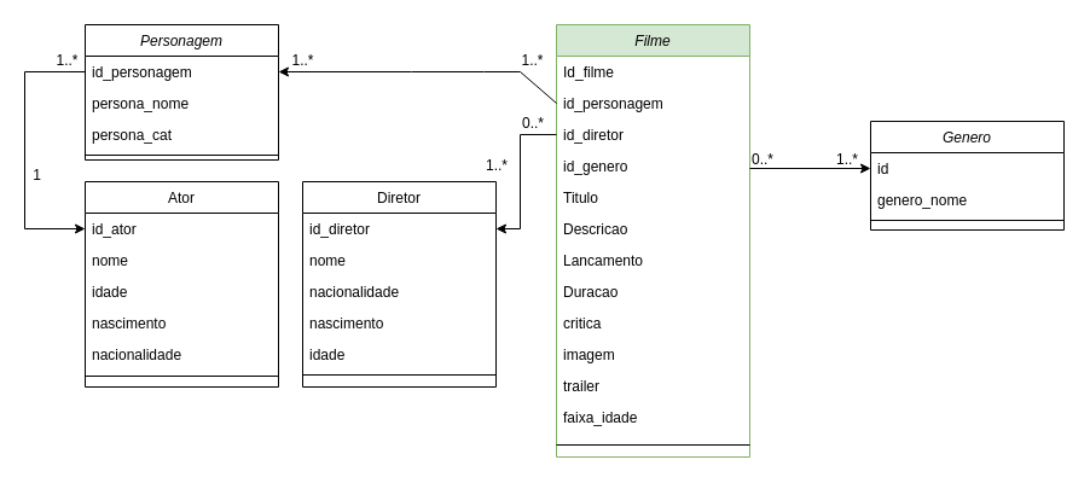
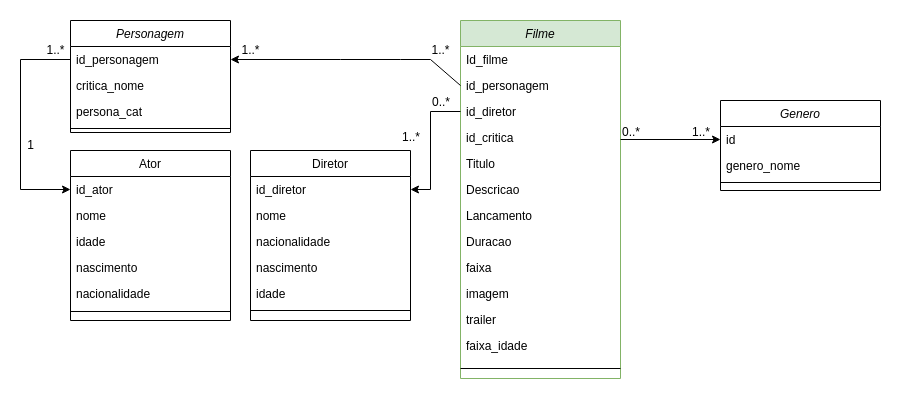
  <mxCell id="0" />
  <mxCell id="1" parent="0" />
  <mxCell id="2" value="Filme" style="swimlane;fontStyle=2;align=center;verticalAlign=top;childLayout=stackLayout;horizontal=1;startSize=26;horizontalStack=0;resizeParent=1;resizeLast=0;collapsible=1;marginBottom=0;rounded=0;shadow=0;strokeWidth=1;fillColor=#d5e8d4;strokeColor=#82b366;" parent="1" vertex="1"><mxGeometry x="460" y="20" width="160" height="358" as="geometry"><mxRectangle x="220" y="120" width="160" height="26" as="alternateBounds" /></mxGeometry></mxCell>
  <mxCell id="3" value="Id_filme" style="text;align=left;verticalAlign=top;spacingLeft=4;spacingRight=4;overflow=hidden;rotatable=0;points=[[0,0.5],[1,0.5]];portConstraint=eastwest;" parent="2" vertex="1"><mxGeometry y="26" width="160" height="26" as="geometry" /></mxCell>
  <mxCell id="4" value="id_personagem" style="text;align=left;verticalAlign=top;spacingLeft=4;spacingRight=4;overflow=hidden;rotatable=0;points=[[0,0.5],[1,0.5]];portConstraint=eastwest;rounded=0;shadow=0;html=0;" parent="2" vertex="1"><mxGeometry y="52" width="160" height="26" as="geometry" /></mxCell>
  <mxCell id="5" value="id_diretor" style="text;align=left;verticalAlign=top;spacingLeft=4;spacingRight=4;overflow=hidden;rotatable=0;points=[[0,0.5],[1,0.5]];portConstraint=eastwest;rounded=0;shadow=0;html=0;" parent="2" vertex="1"><mxGeometry y="78" width="160" height="26" as="geometry" /></mxCell>
- <mxCell id="6" value="id_genero" style="text;align=left;verticalAlign=top;spacingLeft=4;spacingRight=4;overflow=hidden;rotatable=0;points=[[0,0.5],[1,0.5]];portConstraint=eastwest;rounded=0;shadow=0;html=0;" parent="2" vertex="1"><mxGeometry y="104" width="160" height="26" as="geometry" /></mxCell>
+ <mxCell id="6" value="id_critica" style="text;align=left;verticalAlign=top;spacingLeft=4;spacingRight=4;overflow=hidden;rotatable=0;points=[[0,0.5],[1,0.5]];portConstraint=eastwest;rounded=0;shadow=0;html=0;" parent="2" vertex="1"><mxGeometry y="104" width="160" height="26" as="geometry" /></mxCell>
  <mxCell id="7" value="Titulo" style="text;align=left;verticalAlign=top;spacingLeft=4;spacingRight=4;overflow=hidden;rotatable=0;points=[[0,0.5],[1,0.5]];portConstraint=eastwest;rounded=0;shadow=0;html=0;" parent="2" vertex="1"><mxGeometry y="130" width="160" height="26" as="geometry" /></mxCell>
  <mxCell id="8" value="Descricao" style="text;align=left;verticalAlign=top;spacingLeft=4;spacingRight=4;overflow=hidden;rotatable=0;points=[[0,0.5],[1,0.5]];portConstraint=eastwest;rounded=0;shadow=0;html=0;" parent="2" vertex="1"><mxGeometry y="156" width="160" height="26" as="geometry" /></mxCell>
  <mxCell id="9" value="Lancamento" style="text;align=left;verticalAlign=top;spacingLeft=4;spacingRight=4;overflow=hidden;rotatable=0;points=[[0,0.5],[1,0.5]];portConstraint=eastwest;rounded=0;shadow=0;html=0;" parent="2" vertex="1"><mxGeometry y="182" width="160" height="26" as="geometry" /></mxCell>
  <mxCell id="10" value="Duracao" style="text;align=left;verticalAlign=top;spacingLeft=4;spacingRight=4;overflow=hidden;rotatable=0;points=[[0,0.5],[1,0.5]];portConstraint=eastwest;rounded=0;shadow=0;html=0;" parent="2" vertex="1"><mxGeometry y="208" width="160" height="26" as="geometry" /></mxCell>
- <mxCell id="11" value="critica" style="text;align=left;verticalAlign=top;spacingLeft=4;spacingRight=4;overflow=hidden;rotatable=0;points=[[0,0.5],[1,0.5]];portConstraint=eastwest;rounded=0;shadow=0;html=0;" parent="2" vertex="1"><mxGeometry y="234" width="160" height="26" as="geometry" /></mxCell>
+ <mxCell id="11" value="faixa" style="text;align=left;verticalAlign=top;spacingLeft=4;spacingRight=4;overflow=hidden;rotatable=0;points=[[0,0.5],[1,0.5]];portConstraint=eastwest;rounded=0;shadow=0;html=0;" parent="2" vertex="1"><mxGeometry y="234" width="160" height="26" as="geometry" /></mxCell>
  <mxCell id="12" value="imagem" style="text;align=left;verticalAlign=top;spacingLeft=4;spacingRight=4;overflow=hidden;rotatable=0;points=[[0,0.5],[1,0.5]];portConstraint=eastwest;rounded=0;shadow=0;html=0;" parent="2" vertex="1"><mxGeometry y="260" width="160" height="26" as="geometry" /></mxCell>
  <mxCell id="13" value="trailer" style="text;align=left;verticalAlign=top;spacingLeft=4;spacingRight=4;overflow=hidden;rotatable=0;points=[[0,0.5],[1,0.5]];portConstraint=eastwest;rounded=0;shadow=0;html=0;" parent="2" vertex="1"><mxGeometry y="286" width="160" height="26" as="geometry" /></mxCell>
  <mxCell id="14" value="faixa_idade" style="text;align=left;verticalAlign=top;spacingLeft=4;spacingRight=4;overflow=hidden;rotatable=0;points=[[0,0.5],[1,0.5]];portConstraint=eastwest;rounded=0;shadow=0;html=0;" parent="2" vertex="1"><mxGeometry y="312" width="160" height="26" as="geometry" /></mxCell>
  <mxCell id="15" value="" style="line;html=1;strokeWidth=1;align=left;verticalAlign=middle;spacingTop=-1;spacingLeft=3;spacingRight=3;rotatable=0;labelPosition=right;points=[];portConstraint=eastwest;" parent="2" vertex="1"><mxGeometry y="338" width="160" height="20" as="geometry" /></mxCell>
  <mxCell id="16" value="Personagem" style="swimlane;fontStyle=2;align=center;verticalAlign=top;childLayout=stackLayout;horizontal=1;startSize=26;horizontalStack=0;resizeParent=1;resizeLast=0;collapsible=1;marginBottom=0;rounded=0;shadow=0;strokeWidth=1;" parent="1" vertex="1"><mxGeometry x="70" y="20" width="160" height="112" as="geometry"><mxRectangle x="230" y="140" width="160" height="26" as="alternateBounds" /></mxGeometry></mxCell>
  <mxCell id="17" value="id_personagem" style="text;align=left;verticalAlign=top;spacingLeft=4;spacingRight=4;overflow=hidden;rotatable=0;points=[[0,0.5],[1,0.5]];portConstraint=eastwest;" parent="16" vertex="1"><mxGeometry y="26" width="160" height="26" as="geometry" /></mxCell>
- <mxCell id="18" value="persona_nome" style="text;align=left;verticalAlign=top;spacingLeft=4;spacingRight=4;overflow=hidden;rotatable=0;points=[[0,0.5],[1,0.5]];portConstraint=eastwest;rounded=0;shadow=0;html=0;" parent="16" vertex="1"><mxGeometry y="52" width="160" height="26" as="geometry" /></mxCell>
+ <mxCell id="18" value="critica_nome" style="text;align=left;verticalAlign=top;spacingLeft=4;spacingRight=4;overflow=hidden;rotatable=0;points=[[0,0.5],[1,0.5]];portConstraint=eastwest;rounded=0;shadow=0;html=0;" parent="16" vertex="1"><mxGeometry y="52" width="160" height="26" as="geometry" /></mxCell>
  <mxCell id="19" value="persona_cat" style="text;align=left;verticalAlign=top;spacingLeft=4;spacingRight=4;overflow=hidden;rotatable=0;points=[[0,0.5],[1,0.5]];portConstraint=eastwest;rounded=0;shadow=0;html=0;" parent="16" vertex="1"><mxGeometry y="78" width="160" height="26" as="geometry" /></mxCell>
  <mxCell id="20" value="" style="line;html=1;strokeWidth=1;align=left;verticalAlign=middle;spacingTop=-1;spacingLeft=3;spacingRight=3;rotatable=0;labelPosition=right;points=[];portConstraint=eastwest;" parent="16" vertex="1"><mxGeometry y="104" width="160" height="8" as="geometry" /></mxCell>
  <mxCell id="21" value="1..*" style="resizable=0;align=left;verticalAlign=bottom;labelBackgroundColor=none;fontSize=12;" parent="1" connectable="0" vertex="1"><mxGeometry x="400" y="145" as="geometry" /></mxCell>
  <mxCell id="22" style="edgeStyle=none;rounded=0;orthogonalLoop=1;jettySize=auto;html=1;entryX=0;entryY=0.5;entryDx=0;entryDy=0;" parent="1" target="43" edge="1"><mxGeometry relative="1" as="geometry"><mxPoint x="620" y="139" as="sourcePoint" /></mxGeometry></mxCell>
  <mxCell id="23" value="Diretor" style="swimlane;fontStyle=0;align=center;verticalAlign=top;childLayout=stackLayout;horizontal=1;startSize=26;horizontalStack=0;resizeParent=1;resizeLast=0;collapsible=1;marginBottom=0;rounded=0;shadow=0;strokeWidth=1;" parent="1" vertex="1"><mxGeometry x="250" y="150" width="160" height="170" as="geometry"><mxRectangle x="340" y="380" width="170" height="26" as="alternateBounds" /></mxGeometry></mxCell>
  <mxCell id="24" value="id_diretor" style="text;align=left;verticalAlign=top;spacingLeft=4;spacingRight=4;overflow=hidden;rotatable=0;points=[[0,0.5],[1,0.5]];portConstraint=eastwest;" parent="23" vertex="1"><mxGeometry y="26" width="160" height="26" as="geometry" /></mxCell>
  <mxCell id="25" value="nome" style="text;align=left;verticalAlign=top;spacingLeft=4;spacingRight=4;overflow=hidden;rotatable=0;points=[[0,0.5],[1,0.5]];portConstraint=eastwest;" parent="23" vertex="1"><mxGeometry y="52" width="160" height="26" as="geometry" /></mxCell>
  <mxCell id="26" value="nacionalidade" style="text;align=left;verticalAlign=top;spacingLeft=4;spacingRight=4;overflow=hidden;rotatable=0;points=[[0,0.5],[1,0.5]];portConstraint=eastwest;rounded=0;shadow=0;html=0;" parent="23" vertex="1"><mxGeometry y="78" width="160" height="26" as="geometry" /></mxCell>
  <mxCell id="27" value="nascimento" style="text;align=left;verticalAlign=top;spacingLeft=4;spacingRight=4;overflow=hidden;rotatable=0;points=[[0,0.5],[1,0.5]];portConstraint=eastwest;rounded=0;shadow=0;html=0;" parent="23" vertex="1"><mxGeometry y="104" width="160" height="26" as="geometry" /></mxCell>
  <mxCell id="28" value="idade" style="text;align=left;verticalAlign=top;spacingLeft=4;spacingRight=4;overflow=hidden;rotatable=0;points=[[0,0.5],[1,0.5]];portConstraint=eastwest;rounded=0;shadow=0;html=0;" parent="23" vertex="1"><mxGeometry y="130" width="160" height="26" as="geometry" /></mxCell>
  <mxCell id="29" value="" style="line;html=1;strokeWidth=1;align=left;verticalAlign=middle;spacingTop=-1;spacingLeft=3;spacingRight=3;rotatable=0;labelPosition=right;points=[];portConstraint=eastwest;" parent="23" vertex="1"><mxGeometry y="156" width="160" height="8" as="geometry" /></mxCell>
  <mxCell id="30" style="edgeStyle=none;rounded=0;orthogonalLoop=1;jettySize=auto;html=1;exitX=0;exitY=0.5;exitDx=0;exitDy=0;entryX=0;entryY=0.5;entryDx=0;entryDy=0;" parent="1" source="17" target="32" edge="1"><mxGeometry relative="1" as="geometry"><Array as="points"><mxPoint x="20" y="59" /><mxPoint x="20" y="189" /></Array></mxGeometry></mxCell>
  <mxCell id="31" value="Ator" style="swimlane;fontStyle=0;align=center;verticalAlign=top;childLayout=stackLayout;horizontal=1;startSize=26;horizontalStack=0;resizeParent=1;resizeLast=0;collapsible=1;marginBottom=0;rounded=0;shadow=0;strokeWidth=1;" parent="1" vertex="1"><mxGeometry x="70" y="150" width="160" height="170" as="geometry"><mxRectangle x="130" y="380" width="160" height="26" as="alternateBounds" /></mxGeometry></mxCell>
  <mxCell id="32" value="id_ator" style="text;align=left;verticalAlign=top;spacingLeft=4;spacingRight=4;overflow=hidden;rotatable=0;points=[[0,0.5],[1,0.5]];portConstraint=eastwest;" parent="31" vertex="1"><mxGeometry y="26" width="160" height="26" as="geometry" /></mxCell>
  <mxCell id="33" value="nome" style="text;align=left;verticalAlign=top;spacingLeft=4;spacingRight=4;overflow=hidden;rotatable=0;points=[[0,0.5],[1,0.5]];portConstraint=eastwest;" parent="31" vertex="1"><mxGeometry y="52" width="160" height="26" as="geometry" /></mxCell>
  <mxCell id="34" value="idade" style="text;align=left;verticalAlign=top;spacingLeft=4;spacingRight=4;overflow=hidden;rotatable=0;points=[[0,0.5],[1,0.5]];portConstraint=eastwest;rounded=0;shadow=0;html=0;" parent="31" vertex="1"><mxGeometry y="78" width="160" height="26" as="geometry" /></mxCell>
  <mxCell id="35" value="nascimento" style="text;align=left;verticalAlign=top;spacingLeft=4;spacingRight=4;overflow=hidden;rotatable=0;points=[[0,0.5],[1,0.5]];portConstraint=eastwest;rounded=0;shadow=0;html=0;" parent="31" vertex="1"><mxGeometry y="104" width="160" height="26" as="geometry" /></mxCell>
  <mxCell id="36" value="nacionalidade" style="text;align=left;verticalAlign=top;spacingLeft=4;spacingRight=4;overflow=hidden;rotatable=0;points=[[0,0.5],[1,0.5]];portConstraint=eastwest;rounded=0;shadow=0;html=0;" parent="31" vertex="1"><mxGeometry y="130" width="160" height="26" as="geometry" /></mxCell>
  <mxCell id="37" value="" style="line;html=1;strokeWidth=1;align=left;verticalAlign=middle;spacingTop=-1;spacingLeft=3;spacingRight=3;rotatable=0;labelPosition=right;points=[];portConstraint=eastwest;" parent="31" vertex="1"><mxGeometry y="156" width="160" height="10" as="geometry" /></mxCell>
  <mxCell id="38" style="edgeStyle=none;rounded=0;orthogonalLoop=1;jettySize=auto;html=1;exitX=0;exitY=0.5;exitDx=0;exitDy=0;entryX=1;entryY=0.5;entryDx=0;entryDy=0;" parent="1" source="5" target="24" edge="1"><mxGeometry relative="1" as="geometry"><Array as="points"><mxPoint x="430" y="111" /><mxPoint x="430" y="189" /></Array></mxGeometry></mxCell>
  <mxCell id="39" style="edgeStyle=none;rounded=0;orthogonalLoop=1;jettySize=auto;html=1;exitX=0;exitY=0.5;exitDx=0;exitDy=0;entryX=1;entryY=0.5;entryDx=0;entryDy=0;" parent="1" source="4" target="17" edge="1"><mxGeometry relative="1" as="geometry"><Array as="points"><mxPoint x="430" y="59" /><mxPoint x="400" y="59" /><mxPoint x="340" y="59" /></Array></mxGeometry></mxCell>
  <mxCell id="40" value="1..*" style="text;html=1;resizable=0;autosize=1;align=center;verticalAlign=middle;points=[];fillColor=none;strokeColor=none;rounded=0;shadow=0;" parent="1" vertex="1"><mxGeometry x="425" y="40" width="30" height="20" as="geometry" /></mxCell>
  <mxCell id="41" value="1..*" style="text;html=1;resizable=0;autosize=1;align=center;verticalAlign=middle;points=[];fillColor=none;strokeColor=none;rounded=0;shadow=0;" parent="1" vertex="1"><mxGeometry x="235" y="40" width="30" height="20" as="geometry" /></mxCell>
  <mxCell id="42" value="Genero" style="swimlane;fontStyle=2;align=center;verticalAlign=top;childLayout=stackLayout;horizontal=1;startSize=26;horizontalStack=0;resizeParent=1;resizeLast=0;collapsible=1;marginBottom=0;rounded=0;shadow=0;strokeWidth=1;" parent="1" vertex="1"><mxGeometry x="720" y="100" width="160" height="90" as="geometry"><mxRectangle x="230" y="140" width="160" height="26" as="alternateBounds" /></mxGeometry></mxCell>
  <mxCell id="43" value="id" style="text;align=left;verticalAlign=top;spacingLeft=4;spacingRight=4;overflow=hidden;rotatable=0;points=[[0,0.5],[1,0.5]];portConstraint=eastwest;" parent="42" vertex="1"><mxGeometry y="26" width="160" height="26" as="geometry" /></mxCell>
  <mxCell id="44" value="genero_nome" style="text;align=left;verticalAlign=top;spacingLeft=4;spacingRight=4;overflow=hidden;rotatable=0;points=[[0,0.5],[1,0.5]];portConstraint=eastwest;rounded=0;shadow=0;html=0;" parent="42" vertex="1"><mxGeometry y="52" width="160" height="26" as="geometry" /></mxCell>
  <mxCell id="45" value="" style="line;html=1;strokeWidth=1;align=left;verticalAlign=middle;spacingTop=-1;spacingLeft=3;spacingRight=3;rotatable=0;labelPosition=right;points=[];portConstraint=eastwest;" parent="42" vertex="1"><mxGeometry y="78" width="160" height="8" as="geometry" /></mxCell>
  <mxCell id="46" value="0..*" style="resizable=0;align=left;verticalAlign=bottom;labelBackgroundColor=none;fontSize=12;" connectable="0" vertex="1" parent="1"><mxGeometry x="430" y="110" as="geometry" /></mxCell>
  <mxCell id="47" value="0..*" style="resizable=0;align=left;verticalAlign=bottom;labelBackgroundColor=none;fontSize=12;" connectable="0" vertex="1" parent="1"><mxGeometry x="620" y="140" as="geometry" /></mxCell>
  <mxCell id="48" value="1..*" style="resizable=0;align=left;verticalAlign=bottom;labelBackgroundColor=none;fontSize=12;" connectable="0" vertex="1" parent="1"><mxGeometry x="690" y="140" as="geometry" /></mxCell>
  <mxCell id="49" value="1..*" style="text;html=1;resizable=0;autosize=1;align=center;verticalAlign=middle;points=[];fillColor=none;strokeColor=none;rounded=0;shadow=0;" vertex="1" parent="1"><mxGeometry x="40" y="40" width="30" height="20" as="geometry" /></mxCell>
  <mxCell id="50" value="1" style="text;html=1;resizable=0;autosize=1;align=center;verticalAlign=middle;points=[];fillColor=none;strokeColor=none;rounded=0;shadow=0;" vertex="1" parent="1"><mxGeometry x="20" y="135" width="20" height="20" as="geometry" /></mxCell>
